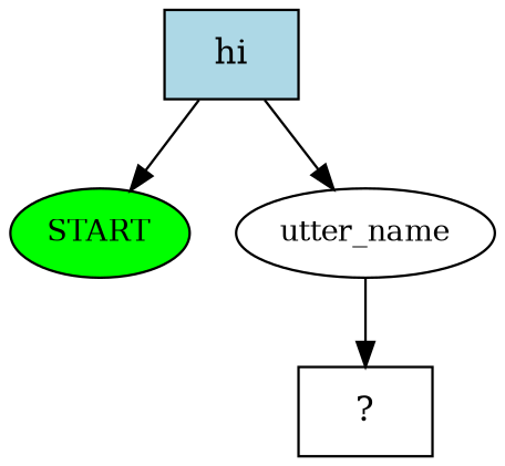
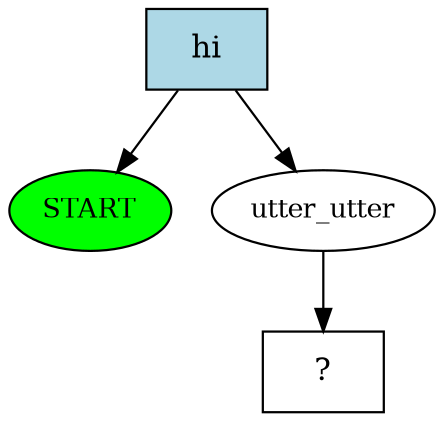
  digraph {
    n1 [fillcolor=green fontsize=12 label=START style=filled]
    n2 [fillcolor=lightblue label=hi shape=rect style=filled]
-   n3 [fontsize=12 label=utter_name]
+   n3 [fontsize=12 label=utter_utter]
    n4 [label="  ?  " shape=rect]
    n2 -> n1
    n2 -> n3
    n3 -> n4
  }
